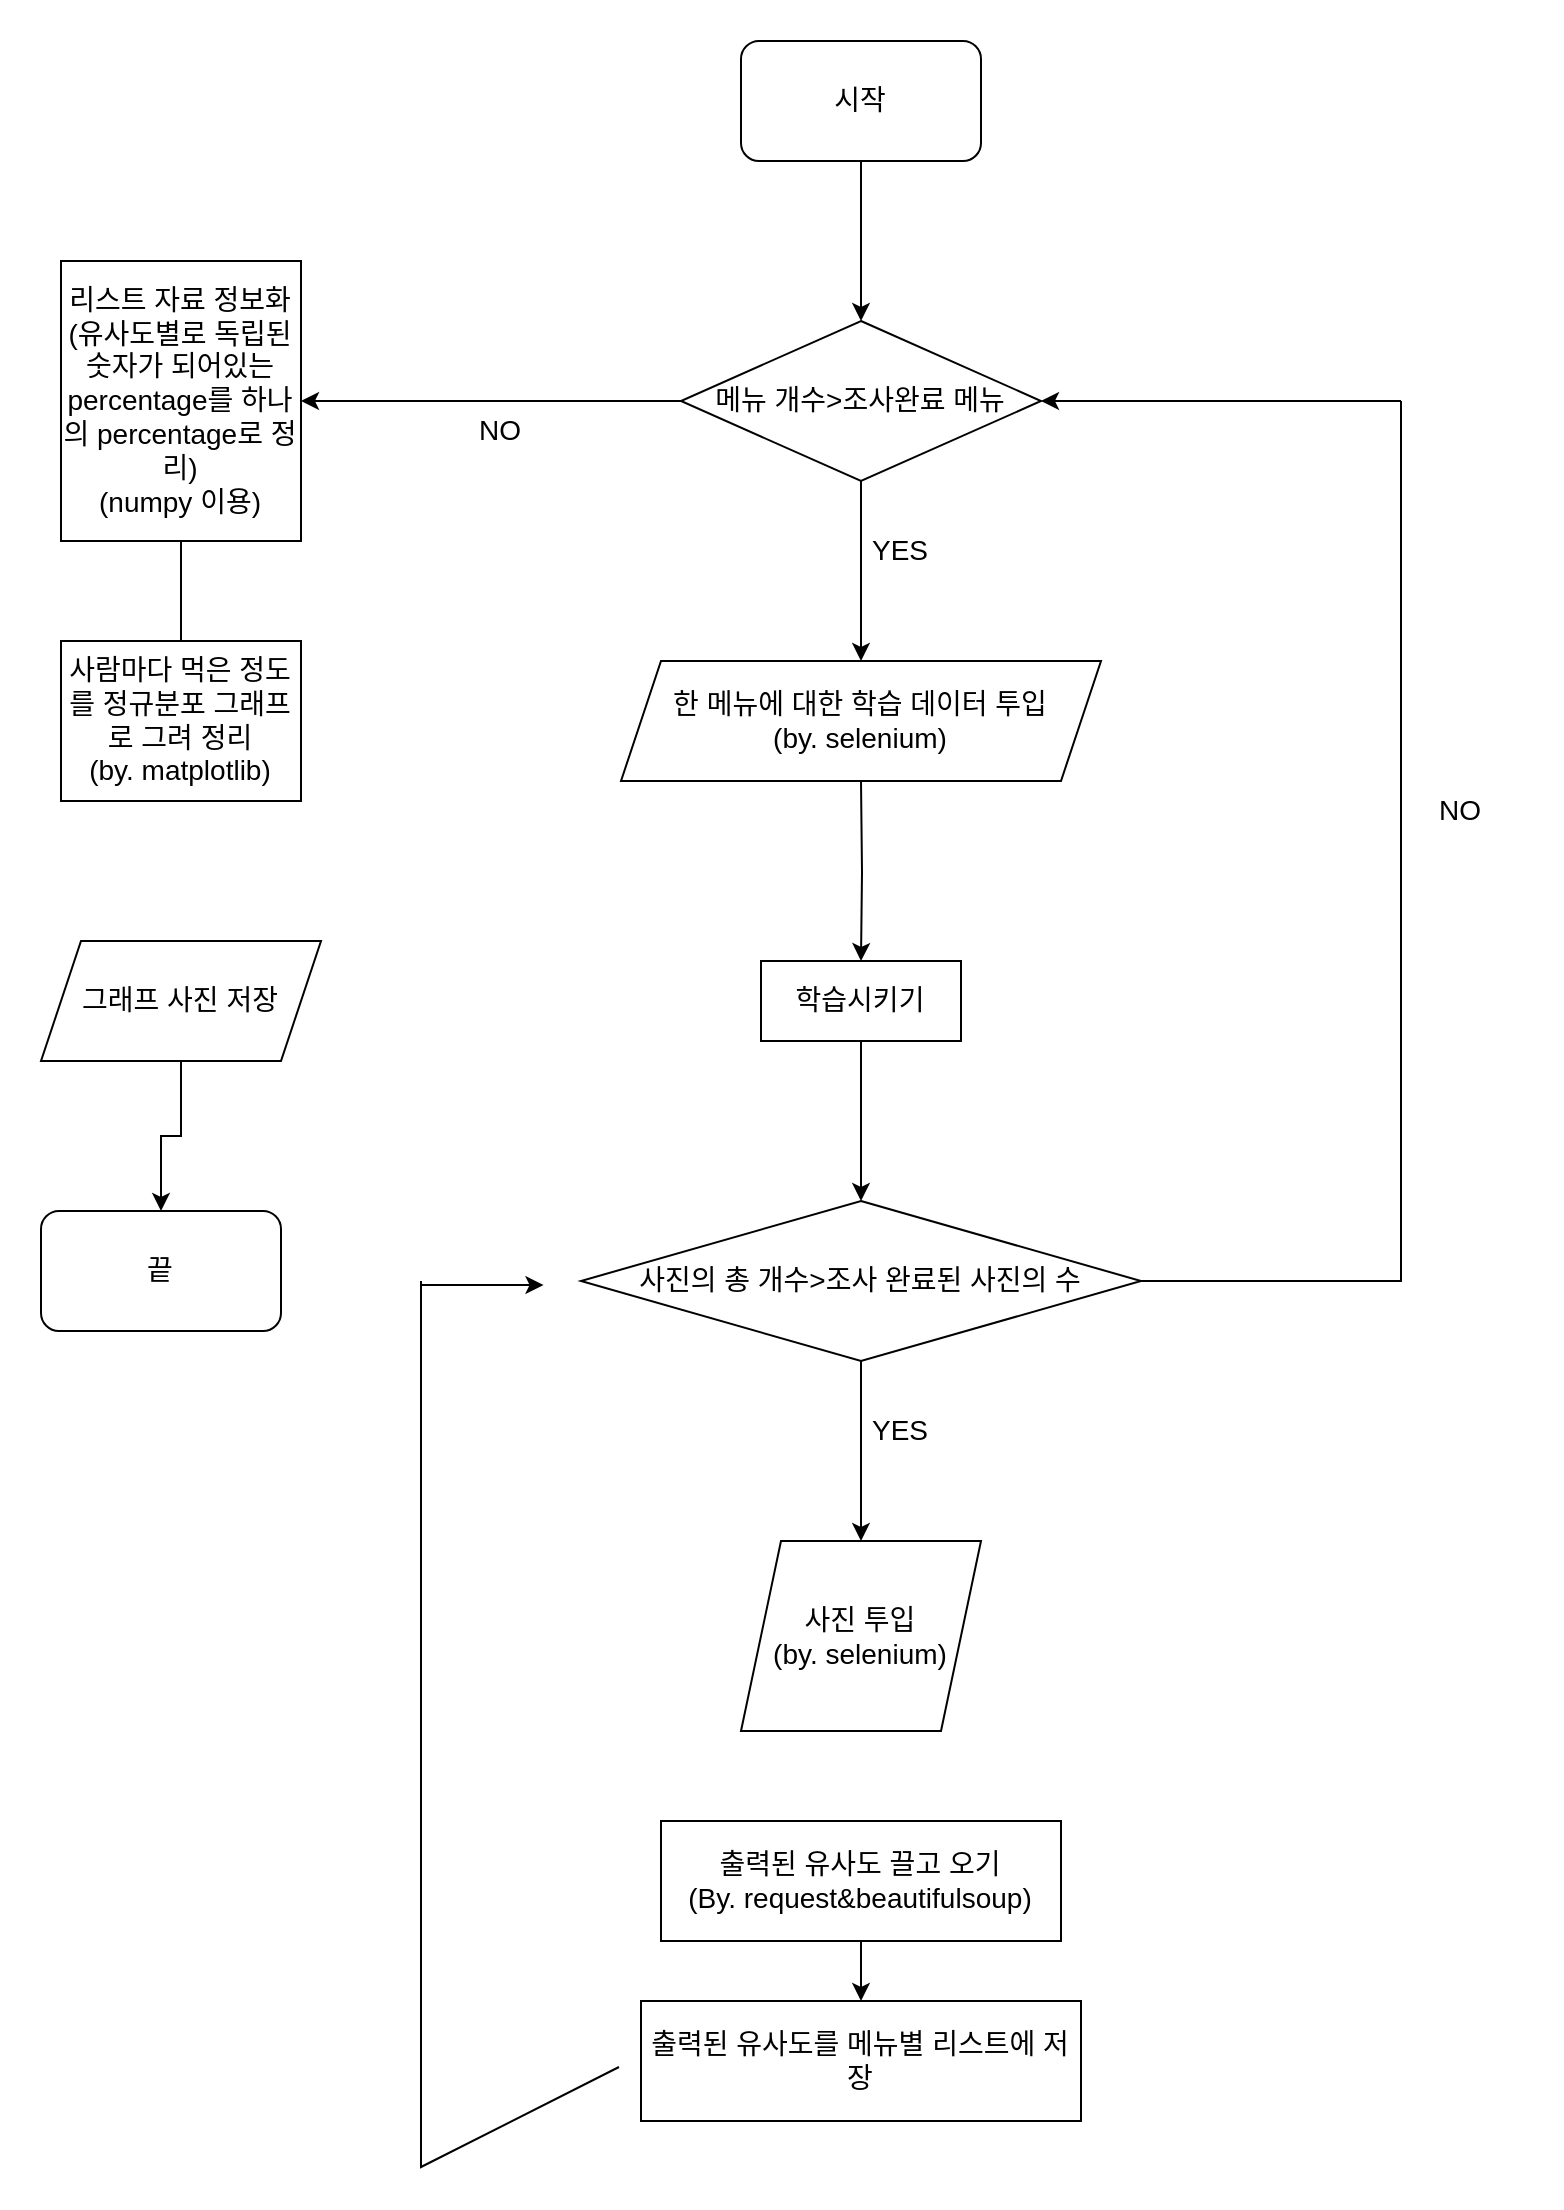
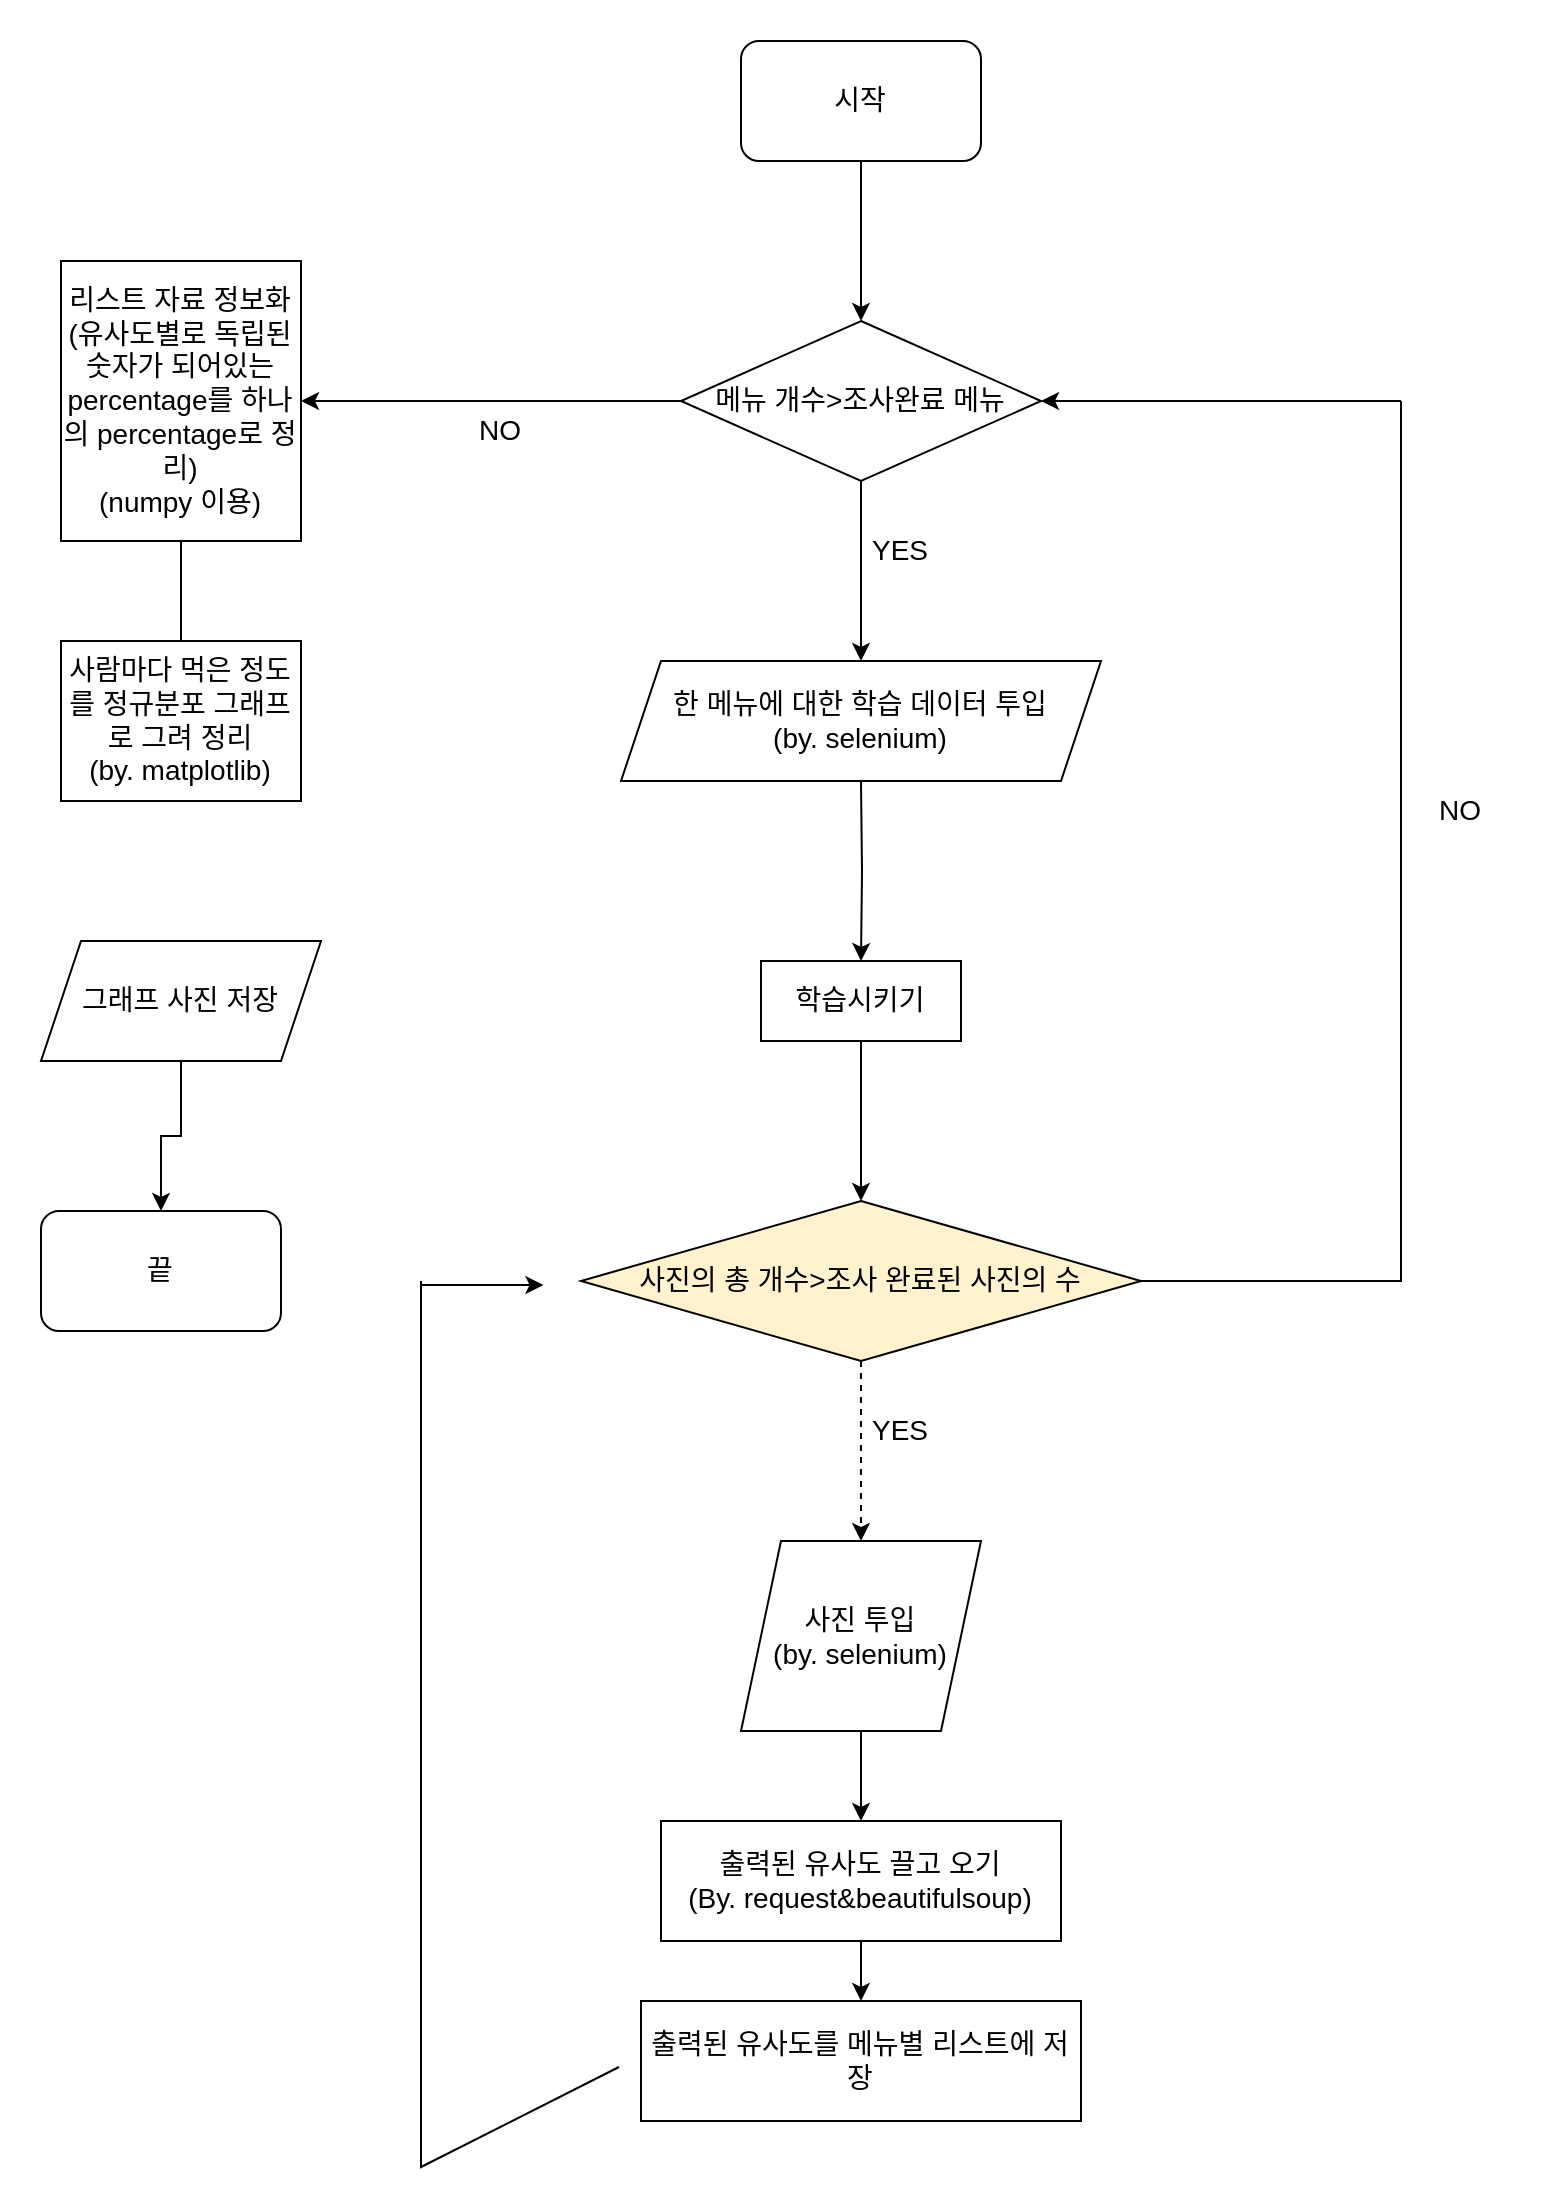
  <mxCell id="0" />
  <mxCell id="1" parent="0" />
  <mxCell id="2" value="시작" style="rounded=1;whiteSpace=wrap;html=1;fontSize=14;" vertex="1" parent="1"><mxGeometry x="370" y="20" width="120" height="60" as="geometry" /></mxCell>
  <mxCell id="3" value="" style="edgeStyle=orthogonalEdgeStyle;rounded=0;orthogonalLoop=1;jettySize=auto;html=1;fontSize=14;" edge="1" parent="1"><mxGeometry relative="1" as="geometry"><mxPoint x="430" y="80" as="sourcePoint" /><mxPoint x="430" y="160" as="targetPoint" /></mxGeometry></mxCell>
  <mxCell id="4" value="" style="edgeStyle=orthogonalEdgeStyle;rounded=0;orthogonalLoop=1;jettySize=auto;html=1;fontSize=14;" edge="1" parent="1" source="5"><mxGeometry relative="1" as="geometry"><mxPoint x="430" y="330" as="targetPoint" /></mxGeometry></mxCell>
  <mxCell id="5" value="메뉴 개수&amp;gt;조사완료 메뉴" style="rhombus;whiteSpace=wrap;html=1;fontSize=14;" vertex="1" parent="1"><mxGeometry x="340" y="160" width="180" height="80" as="geometry" /></mxCell>
  <mxCell id="6" value="" style="edgeStyle=orthogonalEdgeStyle;rounded=0;orthogonalLoop=1;jettySize=auto;html=1;fontSize=14;" edge="1" parent="1" target="8"><mxGeometry relative="1" as="geometry"><mxPoint x="430" y="390" as="sourcePoint" /></mxGeometry></mxCell>
  <mxCell id="7" value="" style="edgeStyle=orthogonalEdgeStyle;rounded=0;orthogonalLoop=1;jettySize=auto;html=1;fontSize=14;" edge="1" parent="1" source="8" target="11"><mxGeometry relative="1" as="geometry" /></mxCell>
  <mxCell id="8" value="학습시키기" style="whiteSpace=wrap;html=1;fontSize=14;" vertex="1" parent="1"><mxGeometry x="380" y="480" width="100" height="40" as="geometry" /></mxCell>
  <mxCell id="9" value="&lt;span style=&quot;font-size: 14px;&quot;&gt;한 메뉴에 대한 학습 데이터 투입&lt;/span&gt;&lt;br style=&quot;font-size: 14px;&quot;&gt;&lt;span style=&quot;font-size: 14px;&quot;&gt;(by. selenium)&lt;/span&gt;" style="shape=parallelogram;perimeter=parallelogramPerimeter;whiteSpace=wrap;html=1;fixedSize=1;fontSize=14;" vertex="1" parent="1"><mxGeometry x="310" y="330" width="240" height="60" as="geometry" /></mxCell>
- <mxCell id="10" value="" style="edgeStyle=orthogonalEdgeStyle;rounded=0;orthogonalLoop=1;jettySize=auto;html=1;fontSize=14;" edge="1" parent="1" source="11" target="13"><mxGeometry relative="1" as="geometry" /></mxCell>
- <mxCell id="11" value="사진의 총 개수&amp;gt;조사 완료된 사진의 수" style="rhombus;whiteSpace=wrap;html=1;fontSize=14;" vertex="1" parent="1"><mxGeometry x="290" y="600" width="280" height="80" as="geometry" /></mxCell>
+ <mxCell id="10" value="" style="edgeStyle=orthogonalEdgeStyle;rounded=0;orthogonalLoop=1;jettySize=auto;html=1;fontSize=14;dashed=1;" edge="1" parent="1" source="11" target="13"><mxGeometry relative="1" as="geometry" /></mxCell>
+ <mxCell id="11" value="사진의 총 개수&amp;gt;조사 완료된 사진의 수" style="rhombus;whiteSpace=wrap;html=1;fontSize=14;fillColor=#fff2cc;" vertex="1" parent="1"><mxGeometry x="290" y="600" width="280" height="80" as="geometry" /></mxCell>
+ <mxCell id="12" value="" style="edgeStyle=orthogonalEdgeStyle;rounded=0;orthogonalLoop=1;jettySize=auto;html=1;fontSize=14;" edge="1" parent="1" source="13" target="17"><mxGeometry relative="1" as="geometry" /></mxCell>
  <mxCell id="13" value="사진 투입&lt;br style=&quot;font-size: 14px;&quot;&gt;(by. selenium)" style="shape=parallelogram;perimeter=parallelogramPerimeter;whiteSpace=wrap;html=1;fixedSize=1;fontSize=14;" vertex="1" parent="1"><mxGeometry x="370" y="770" width="120" height="95" as="geometry" /></mxCell>
  <mxCell id="14" value="YES" style="text;html=1;strokeColor=none;fillColor=none;align=center;verticalAlign=middle;whiteSpace=wrap;rounded=0;fontSize=14;" vertex="1" parent="1"><mxGeometry x="420" y="260" width="60" height="30" as="geometry" /></mxCell>
  <mxCell id="15" value="YES" style="text;html=1;strokeColor=none;fillColor=none;align=center;verticalAlign=middle;whiteSpace=wrap;rounded=0;fontSize=14;" vertex="1" parent="1"><mxGeometry x="420" y="700" width="60" height="30" as="geometry" /></mxCell>
  <mxCell id="16" value="" style="edgeStyle=orthogonalEdgeStyle;rounded=0;orthogonalLoop=1;jettySize=auto;html=1;fontSize=14;" edge="1" parent="1" source="17" target="25"><mxGeometry relative="1" as="geometry" /></mxCell>
  <mxCell id="17" value="출력된 유사도 끌고 오기&lt;br style=&quot;font-size: 14px;&quot;&gt;(By. request&amp;amp;beautifulsoup)" style="whiteSpace=wrap;html=1;fontSize=14;" vertex="1" parent="1"><mxGeometry x="330" y="910" width="200" height="60" as="geometry" /></mxCell>
  <mxCell id="18" value="" style="endArrow=classic;html=1;rounded=0;entryX=-0.067;entryY=0.525;entryDx=0;entryDy=0;entryPerimeter=0;fontSize=14;" edge="1" parent="1" target="11"><mxGeometry width="50" height="50" relative="1" as="geometry"><mxPoint x="210" y="642" as="sourcePoint" /><mxPoint x="210" y="900" as="targetPoint" /></mxGeometry></mxCell>
  <mxCell id="19" value="" style="endArrow=none;html=1;rounded=0;exitX=-0.05;exitY=0.55;exitDx=0;exitDy=0;exitPerimeter=0;fontSize=14;" edge="1" parent="1" source="25"><mxGeometry width="50" height="50" relative="1" as="geometry"><mxPoint x="410" y="1010" as="sourcePoint" /><mxPoint x="210" y="640" as="targetPoint" /><Array as="points"><mxPoint x="210" y="1083" /></Array></mxGeometry></mxCell>
  <mxCell id="20" value="" style="endArrow=none;html=1;rounded=0;entryX=1;entryY=0.5;entryDx=0;entryDy=0;fontSize=14;" edge="1" parent="1" target="11"><mxGeometry width="50" height="50" relative="1" as="geometry"><mxPoint x="700" y="200" as="sourcePoint" /><mxPoint x="460" y="660" as="targetPoint" /><Array as="points"><mxPoint x="700" y="640" /></Array></mxGeometry></mxCell>
  <mxCell id="21" value="" style="endArrow=classic;html=1;rounded=0;entryX=1;entryY=0.5;entryDx=0;entryDy=0;fontSize=14;" edge="1" parent="1" target="5"><mxGeometry width="50" height="50" relative="1" as="geometry"><mxPoint x="700" y="200" as="sourcePoint" /><mxPoint x="750" y="150" as="targetPoint" /></mxGeometry></mxCell>
  <mxCell id="22" value="NO" style="text;html=1;strokeColor=none;fillColor=none;align=center;verticalAlign=middle;whiteSpace=wrap;rounded=0;fontSize=14;" vertex="1" parent="1"><mxGeometry x="700" y="390" width="60" height="30" as="geometry" /></mxCell>
  <mxCell id="23" value="" style="endArrow=classic;html=1;rounded=0;exitX=0;exitY=0.5;exitDx=0;exitDy=0;fontSize=14;" edge="1" parent="1" source="5" target="24"><mxGeometry width="50" height="50" relative="1" as="geometry"><mxPoint x="410" y="410" as="sourcePoint" /><mxPoint x="160" y="200" as="targetPoint" /></mxGeometry></mxCell>
  <mxCell id="24" value="리스트 자료 정보화&lt;br style=&quot;font-size: 14px;&quot;&gt;(유사도별로 독립된 숫자가 되어있는 percentage를 하나의 percentage로 정리)&lt;br style=&quot;font-size: 14px;&quot;&gt;(numpy 이용)" style="rounded=0;whiteSpace=wrap;html=1;fontSize=14;" vertex="1" parent="1"><mxGeometry x="30" y="130" width="120" height="140" as="geometry" /></mxCell>
  <mxCell id="25" value="출력된 유사도를 메뉴별 리스트에 저장" style="whiteSpace=wrap;html=1;fontSize=14;" vertex="1" parent="1"><mxGeometry x="320" y="1000" width="220" height="60" as="geometry" /></mxCell>
  <mxCell id="26" value="NO" style="text;html=1;strokeColor=none;fillColor=none;align=center;verticalAlign=middle;whiteSpace=wrap;rounded=0;fontSize=14;" vertex="1" parent="1"><mxGeometry x="220" y="200" width="60" height="30" as="geometry" /></mxCell>
  <mxCell id="27" value="" style="endArrow=classic;html=1;rounded=0;exitX=0.5;exitY=1;exitDx=0;exitDy=0;fontSize=14;" edge="1" parent="1" source="24"><mxGeometry width="50" height="50" relative="1" as="geometry"><mxPoint x="410" y="280" as="sourcePoint" /><mxPoint x="90" y="330" as="targetPoint" /></mxGeometry></mxCell>
  <mxCell id="28" value="사람마다 먹은 정도를 정규분포 그래프로 그려 정리&lt;br style=&quot;font-size: 14px;&quot;&gt;(by. matplotlib)" style="rounded=0;whiteSpace=wrap;html=1;fontSize=14;" vertex="1" parent="1"><mxGeometry x="30" y="320" width="120" height="80" as="geometry" /></mxCell>
  <mxCell id="29" value="" style="edgeStyle=orthogonalEdgeStyle;rounded=0;orthogonalLoop=1;jettySize=auto;html=1;fontSize=14;" edge="1" parent="1" source="30" target="31"><mxGeometry relative="1" as="geometry" /></mxCell>
  <mxCell id="30" value="그래프 사진 저장" style="shape=parallelogram;perimeter=parallelogramPerimeter;whiteSpace=wrap;html=1;fixedSize=1;rounded=0;fontSize=14;" vertex="1" parent="1"><mxGeometry y="470" width="140" height="60" as="geometry" x="20" /></mxCell>
  <mxCell id="31" value="끝" style="rounded=1;whiteSpace=wrap;html=1;fontSize=14;" vertex="1" parent="1"><mxGeometry x="20" y="605" width="120" height="60" as="geometry" /></mxCell>
